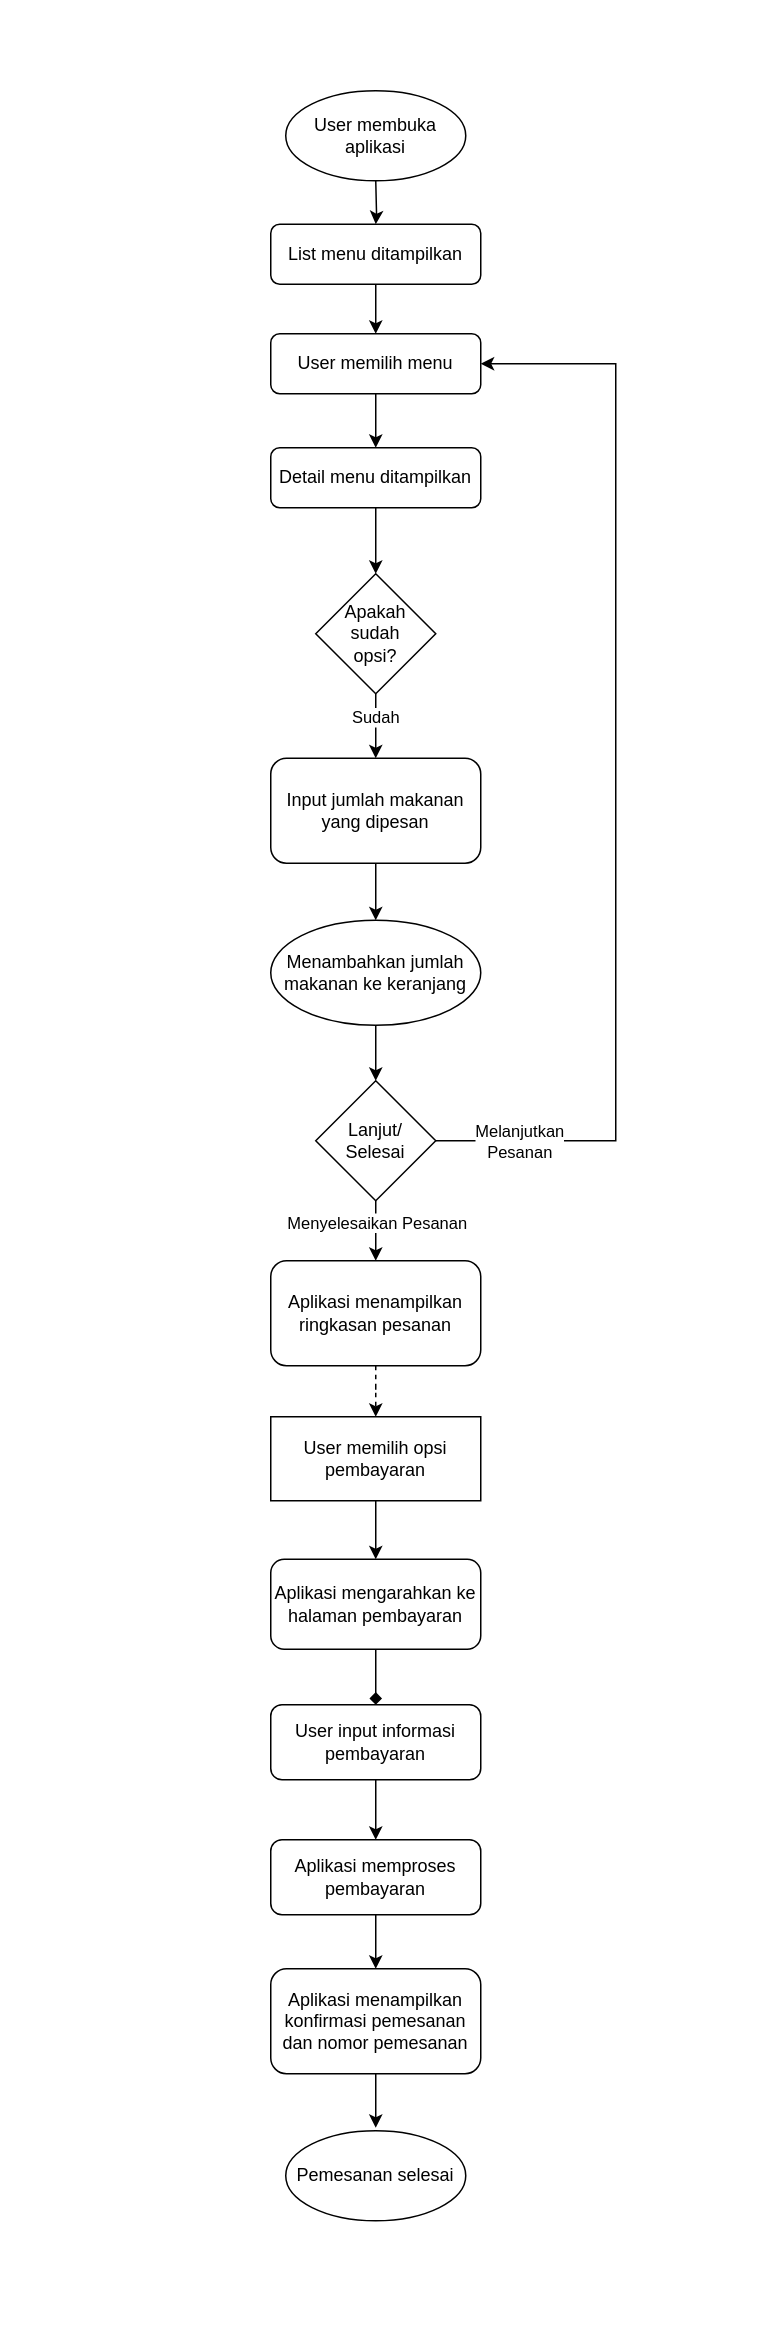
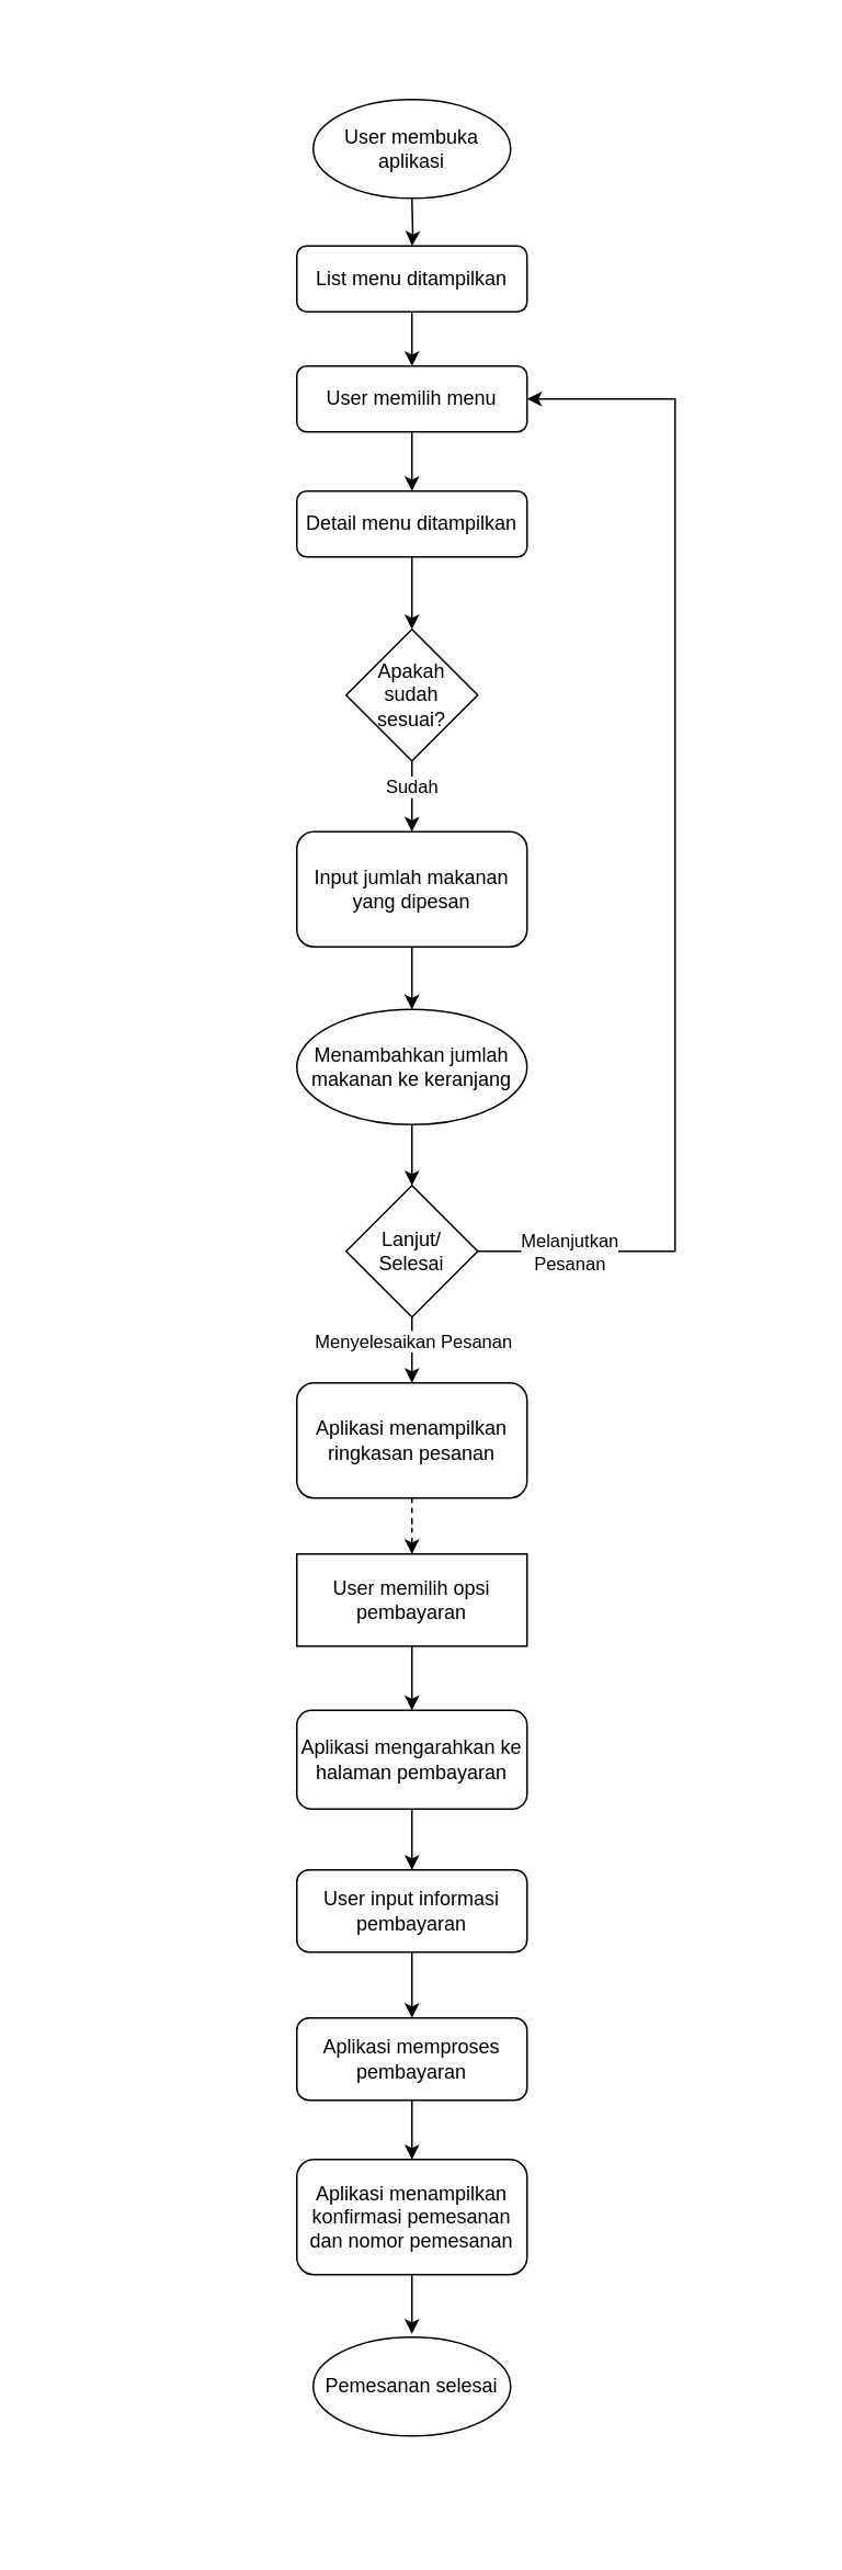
  <mxCell id="0" />
  <mxCell id="1" parent="0" />
  <mxCell id="2" value="" style="rounded=0;whiteSpace=wrap;html=1;strokeColor=none;" vertex="1" parent="1"><mxGeometry x="20" y="20" width="470" height="1520" as="geometry" /></mxCell>
  <mxCell id="3" value="" style="edgeStyle=orthogonalEdgeStyle;rounded=0;orthogonalLoop=1;jettySize=auto;html=1;" edge="1" parent="1" source="4" target="6"><mxGeometry relative="1" as="geometry" /></mxCell>
  <mxCell id="4" value="List menu ditampilkan" style="rounded=1;whiteSpace=wrap;html=1;" vertex="1" parent="1"><mxGeometry x="180" y="149" width="140" height="40" as="geometry" /></mxCell>
  <mxCell id="5" value="" style="edgeStyle=orthogonalEdgeStyle;rounded=0;orthogonalLoop=1;jettySize=auto;html=1;" edge="1" parent="1" source="6" target="11"><mxGeometry relative="1" as="geometry" /></mxCell>
  <mxCell id="6" value="User memilih menu" style="rounded=1;whiteSpace=wrap;html=1;" vertex="1" parent="1"><mxGeometry x="180" y="222" width="140" height="40" as="geometry" /></mxCell>
  <mxCell id="7" value="" style="edgeStyle=orthogonalEdgeStyle;rounded=0;orthogonalLoop=1;jettySize=auto;html=1;" edge="1" parent="1" source="9" target="13"><mxGeometry relative="1" as="geometry" /></mxCell>
  <mxCell id="8" value="Sudah" style="edgeLabel;html=1;align=center;verticalAlign=middle;resizable=0;points=[];" vertex="1" connectable="0" parent="7"><mxGeometry x="-0.293" y="-1" relative="1" as="geometry"><mxPoint as="offset" /></mxGeometry></mxCell>
- <mxCell id="9" value="Apakah&lt;br&gt;sudah&lt;br&gt;opsi?" style="rhombus;whiteSpace=wrap;html=1;" vertex="1" parent="1"><mxGeometry x="210" y="382" width="80" height="80" as="geometry" /></mxCell>
+ <mxCell id="9" value="Apakah&lt;br&gt;sudah&lt;br&gt;sesuai?" style="rhombus;whiteSpace=wrap;html=1;" vertex="1" parent="1"><mxGeometry x="210" y="382" width="80" height="80" as="geometry" /></mxCell>
  <mxCell id="10" value="" style="edgeStyle=orthogonalEdgeStyle;rounded=0;orthogonalLoop=1;jettySize=auto;html=1;" edge="1" parent="1" source="11" target="9"><mxGeometry relative="1" as="geometry" /></mxCell>
  <mxCell id="11" value="Detail menu ditampilkan" style="rounded=1;whiteSpace=wrap;html=1;" vertex="1" parent="1"><mxGeometry x="180" y="298" width="140" height="40" as="geometry" /></mxCell>
  <mxCell id="12" value="" style="edgeStyle=orthogonalEdgeStyle;rounded=0;orthogonalLoop=1;jettySize=auto;html=1;" edge="1" parent="1" source="13" target="15"><mxGeometry relative="1" as="geometry" /></mxCell>
  <mxCell id="13" value="Input jumlah makanan yang dipesan" style="rounded=1;whiteSpace=wrap;html=1;" vertex="1" parent="1"><mxGeometry x="180" y="505" width="140" height="70" as="geometry" /></mxCell>
  <mxCell id="14" value="" style="edgeStyle=orthogonalEdgeStyle;rounded=0;orthogonalLoop=1;jettySize=auto;html=1;" edge="1" parent="1" source="15" target="21"><mxGeometry relative="1" as="geometry" /></mxCell>
  <mxCell id="15" value="Menambahkan jumlah makanan ke keranjang" style="ellipse;whiteSpace=wrap;html=1;" vertex="1" parent="1"><mxGeometry x="180" y="613" width="140" height="70" as="geometry" /></mxCell>
  <mxCell id="16" value="" style="edgeStyle=orthogonalEdgeStyle;rounded=0;orthogonalLoop=1;jettySize=auto;html=1;" edge="1" parent="1" target="4"><mxGeometry relative="1" as="geometry"><mxPoint x="250" y="120" as="sourcePoint" /></mxGeometry></mxCell>
  <mxCell id="17" style="edgeStyle=orthogonalEdgeStyle;rounded=0;orthogonalLoop=1;jettySize=auto;html=1;exitX=1;exitY=0.5;exitDx=0;exitDy=0;entryX=1;entryY=0.5;entryDx=0;entryDy=0;" edge="1" parent="1" source="21" target="6"><mxGeometry relative="1" as="geometry"><Array as="points"><mxPoint x="410" y="760" /><mxPoint x="410" y="242" /></Array></mxGeometry></mxCell>
  <mxCell id="18" value="Melanjutkan&lt;br&gt;Pesanan" style="edgeLabel;html=1;align=center;verticalAlign=middle;resizable=0;points=[];" vertex="1" connectable="0" parent="17"><mxGeometry x="-0.849" relative="1" as="geometry"><mxPoint as="offset" /></mxGeometry></mxCell>
  <mxCell id="19" value="" style="edgeStyle=orthogonalEdgeStyle;rounded=0;orthogonalLoop=1;jettySize=auto;html=1;" edge="1" parent="1" source="21" target="23"><mxGeometry relative="1" as="geometry" /></mxCell>
  <mxCell id="20" value="Menyelesaikan Pesanan" style="edgeLabel;html=1;align=center;verticalAlign=middle;resizable=0;points=[];" vertex="1" connectable="0" parent="19"><mxGeometry x="-0.293" relative="1" as="geometry"><mxPoint as="offset" /></mxGeometry></mxCell>
  <mxCell id="21" value="Lanjut/&lt;br&gt;Selesai" style="rhombus;whiteSpace=wrap;html=1;" vertex="1" parent="1"><mxGeometry x="210" y="720" width="80" height="80" as="geometry" /></mxCell>
  <mxCell id="22" value="" style="edgeStyle=orthogonalEdgeStyle;rounded=0;orthogonalLoop=1;jettySize=auto;html=1;dashed=1;" edge="1" parent="1" source="23" target="25"><mxGeometry relative="1" as="geometry" /></mxCell>
  <mxCell id="23" value="Aplikasi menampilkan ringkasan pesanan" style="rounded=1;whiteSpace=wrap;html=1;" vertex="1" parent="1"><mxGeometry x="180" y="840" width="140" height="70" as="geometry" /></mxCell>
  <mxCell id="24" value="" style="edgeStyle=orthogonalEdgeStyle;rounded=0;orthogonalLoop=1;jettySize=auto;html=1;" edge="1" parent="1" source="25" target="27"><mxGeometry relative="1" as="geometry" /></mxCell>
  <mxCell id="25" value="User memilih opsi pembayaran" style="whiteSpace=wrap;html=1;rounded=0;" vertex="1" parent="1"><mxGeometry x="180" y="944" width="140" height="56" as="geometry" /></mxCell>
- <mxCell id="26" value="" style="edgeStyle=orthogonalEdgeStyle;rounded=0;orthogonalLoop=1;jettySize=auto;html=1;endArrow=diamond;" edge="1" parent="1" source="27" target="29"><mxGeometry relative="1" as="geometry" /></mxCell>
+ <mxCell id="26" value="" style="edgeStyle=orthogonalEdgeStyle;rounded=0;orthogonalLoop=1;jettySize=auto;html=1;" edge="1" parent="1" source="27" target="29"><mxGeometry relative="1" as="geometry" /></mxCell>
  <mxCell id="27" value="Aplikasi mengarahkan ke halaman pembayaran" style="rounded=1;whiteSpace=wrap;html=1;" vertex="1" parent="1"><mxGeometry x="180" y="1039" width="140" height="60" as="geometry" /></mxCell>
  <mxCell id="28" value="" style="edgeStyle=orthogonalEdgeStyle;rounded=0;orthogonalLoop=1;jettySize=auto;html=1;" edge="1" parent="1" source="29" target="31"><mxGeometry relative="1" as="geometry" /></mxCell>
  <mxCell id="29" value="User input informasi pembayaran" style="rounded=1;whiteSpace=wrap;html=1;" vertex="1" parent="1"><mxGeometry x="180" y="1136" width="140" height="50" as="geometry" /></mxCell>
  <mxCell id="30" value="" style="edgeStyle=orthogonalEdgeStyle;rounded=0;orthogonalLoop=1;jettySize=auto;html=1;" edge="1" parent="1" source="31" target="33"><mxGeometry relative="1" as="geometry" /></mxCell>
  <mxCell id="31" value="Aplikasi memproses pembayaran" style="rounded=1;whiteSpace=wrap;html=1;" vertex="1" parent="1"><mxGeometry x="180" y="1226" width="140" height="50" as="geometry" /></mxCell>
  <mxCell id="32" value="" style="edgeStyle=orthogonalEdgeStyle;rounded=0;orthogonalLoop=1;jettySize=auto;html=1;" edge="1" parent="1" source="33"><mxGeometry relative="1" as="geometry"><mxPoint x="250" y="1418" as="targetPoint" /></mxGeometry></mxCell>
  <mxCell id="33" value="Aplikasi menampilkan konfirmasi pemesanan dan nomor pemesanan" style="rounded=1;whiteSpace=wrap;html=1;" vertex="1" parent="1"><mxGeometry x="180" y="1312" width="140" height="70" as="geometry" /></mxCell>
  <mxCell id="34" value="Pemesanan selesai" style="ellipse;whiteSpace=wrap;html=1;" vertex="1" parent="1"><mxGeometry x="190" y="1420" width="120" height="60" as="geometry" /></mxCell>
  <mxCell id="35" value="User membuka aplikasi" style="ellipse;whiteSpace=wrap;html=1;" vertex="1" parent="1"><mxGeometry x="190" y="60" width="120" height="60" as="geometry" /></mxCell>
